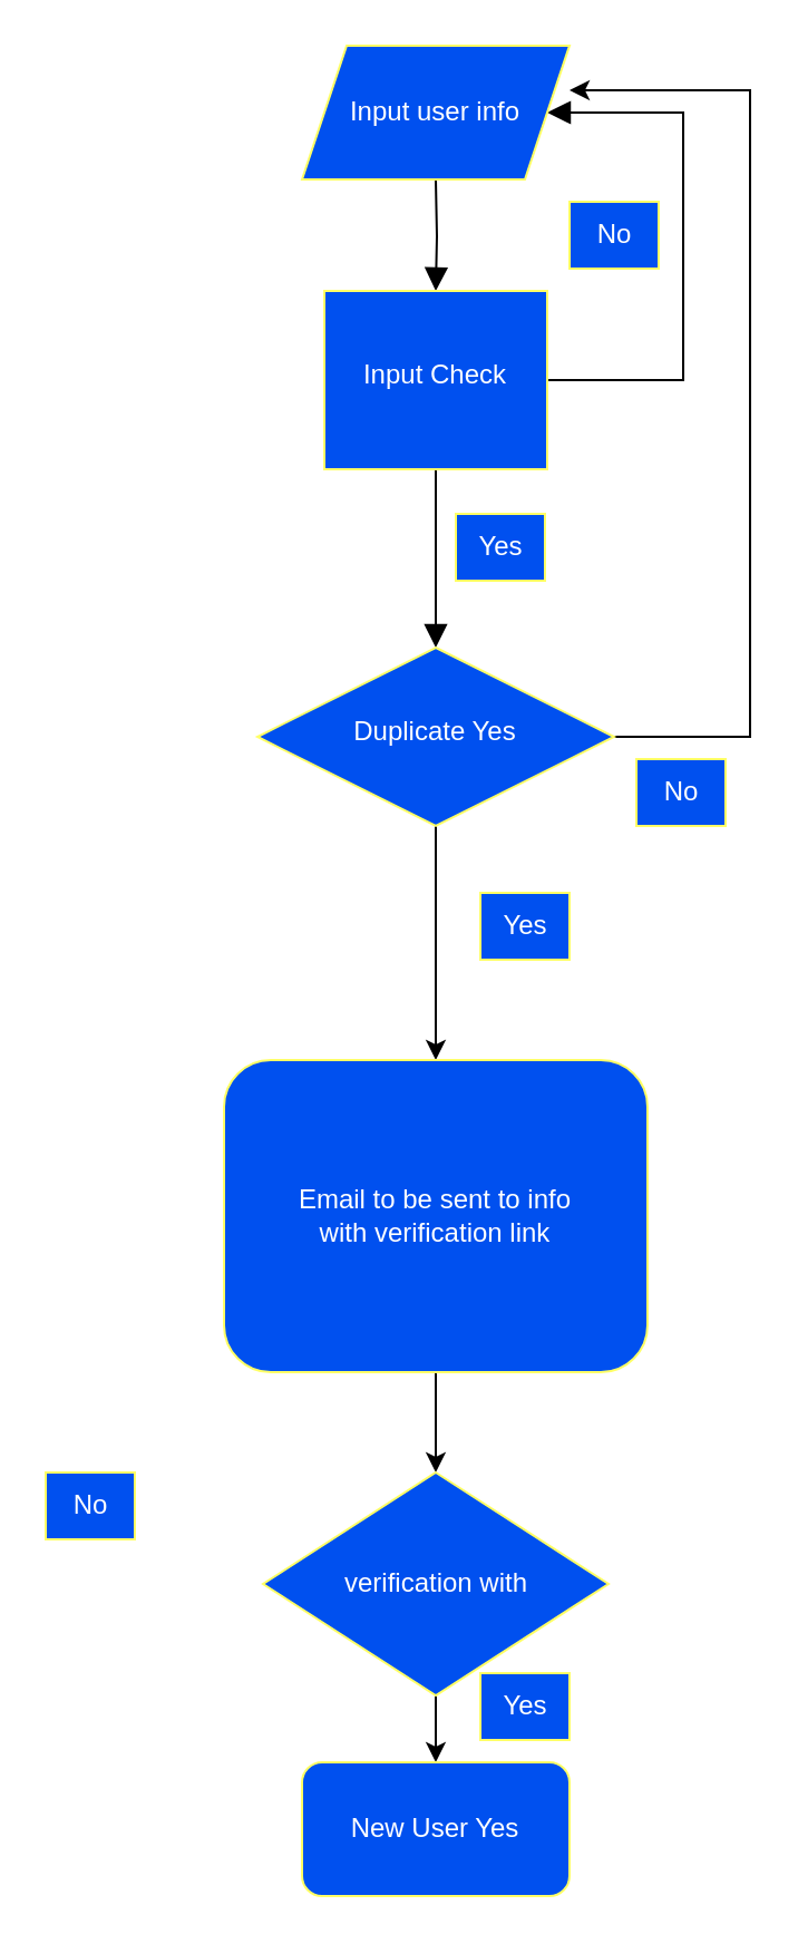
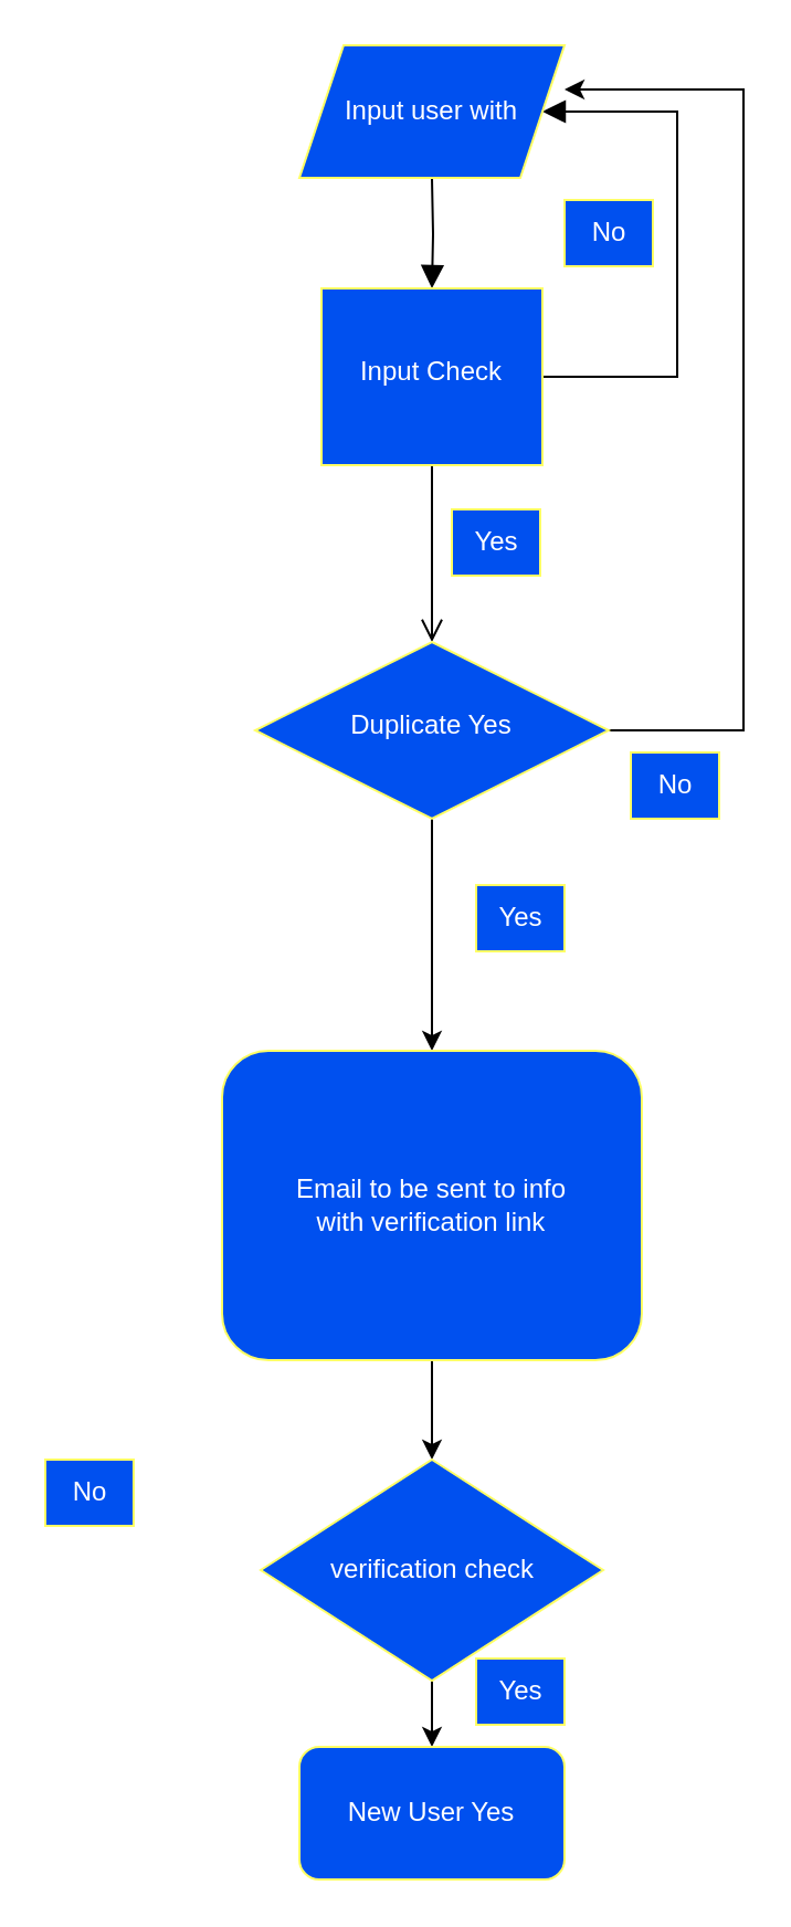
  <mxCell id="0" />
  <mxCell id="1" parent="0" />
  <mxCell id="2" value="" style="rounded=0;html=1;jettySize=auto;orthogonalLoop=1;fontSize=11;endArrow=block;endFill=1;endSize=8;strokeWidth=1;shadow=0;labelBackgroundColor=none;edgeStyle=orthogonalEdgeStyle;fillColor=#0050ef;strokeColor=#000000;" edge="1" parent="1" target="5"><mxGeometry relative="1" as="geometry"><mxPoint x="195" y="80" as="sourcePoint" /></mxGeometry></mxCell>
- <mxCell id="3" value="Yes" style="rounded=0;html=1;jettySize=auto;orthogonalLoop=1;fontSize=11;endArrow=block;endFill=1;endSize=8;strokeWidth=1;shadow=0;labelBackgroundColor=none;edgeStyle=orthogonalEdgeStyle;fillColor=#0050ef;strokeColor=#000000;" edge="1" parent="1" source="5" target="8"><mxGeometry y="20" relative="1" as="geometry"><mxPoint as="offset" /></mxGeometry></mxCell>
+ <mxCell id="3" value="Yes" style="rounded=0;html=1;jettySize=auto;orthogonalLoop=1;fontSize=11;endArrow=open;endFill=1;endSize=8;strokeWidth=1;shadow=0;labelBackgroundColor=none;edgeStyle=orthogonalEdgeStyle;fillColor=#0050ef;strokeColor=#000000;" edge="1" parent="1" source="5" target="8"><mxGeometry y="20" relative="1" as="geometry"><mxPoint as="offset" /></mxGeometry></mxCell>
  <mxCell id="4" value="" style="edgeStyle=orthogonalEdgeStyle;rounded=0;html=1;jettySize=auto;orthogonalLoop=1;fontSize=11;endArrow=block;endFill=1;endSize=8;strokeWidth=1;shadow=0;labelBackgroundColor=none;entryX=1;entryY=0.5;entryDx=0;entryDy=0;fillColor=#0050ef;strokeColor=#000000;" edge="1" parent="1" source="5" target="11"><mxGeometry y="26" relative="1" as="geometry"><mxPoint as="offset" /><mxPoint x="305" y="50" as="targetPoint" /><Array as="points"><mxPoint x="306" y="170" /><mxPoint x="306" y="50" /></Array></mxGeometry></mxCell>
  <mxCell id="5" value="Input Check" style="whiteSpace=wrap;html=1;shadow=0;fontFamily=Helvetica;fontSize=12;align=center;strokeWidth=1;spacing=6;spacingTop=-4;fillColor=#0050ef;fontColor=#ffffff;strokeColor=#FFFF66;rounded=0;" vertex="1" parent="1"><mxGeometry x="145" y="130" width="100" height="80" as="geometry" /></mxCell>
  <mxCell id="6" style="edgeStyle=orthogonalEdgeStyle;rounded=0;orthogonalLoop=1;jettySize=auto;html=1;entryX=0.5;entryY=0;entryDx=0;entryDy=0;fillColor=#0050ef;strokeColor=#000000;" edge="1" parent="1" source="8" target="10"><mxGeometry relative="1" as="geometry" /></mxCell>
  <mxCell id="7" style="edgeStyle=orthogonalEdgeStyle;rounded=0;orthogonalLoop=1;jettySize=auto;html=1;fillColor=#0050ef;strokeColor=#000000;" edge="1" parent="1" source="8"><mxGeometry relative="1" as="geometry"><mxPoint x="255" y="40" as="targetPoint" /><Array as="points"><mxPoint x="336" y="330" /></Array></mxGeometry></mxCell>
  <mxCell id="8" value="Duplicate Yes" style="rhombus;whiteSpace=wrap;html=1;shadow=0;fontFamily=Helvetica;fontSize=12;align=center;strokeWidth=1;spacing=6;spacingTop=-4;fillColor=#0050ef;fontColor=#ffffff;strokeColor=#FFFF66;" vertex="1" parent="1"><mxGeometry x="115" y="290" width="160" height="80" as="geometry" /></mxCell>
  <mxCell id="9" style="edgeStyle=orthogonalEdgeStyle;rounded=0;orthogonalLoop=1;jettySize=auto;html=1;entryX=0.5;entryY=0;entryDx=0;entryDy=0;fillColor=#0050ef;strokeColor=#000000;" edge="1" parent="1" source="10" target="15"><mxGeometry relative="1" as="geometry" /></mxCell>
  <mxCell id="10" value="Email to be sent to info &lt;br&gt;with verification link" style="rounded=1;whiteSpace=wrap;html=1;fontSize=12;glass=0;strokeWidth=1;shadow=0;fillColor=#0050ef;fontColor=#ffffff;strokeColor=#FFFF66;" vertex="1" parent="1"><mxGeometry x="100" y="475" width="190" height="140" as="geometry" /></mxCell>
- <mxCell id="11" value="Input user info" style="shape=parallelogram;perimeter=parallelogramPerimeter;whiteSpace=wrap;html=1;fixedSize=1;fillColor=#0050ef;fontColor=#ffffff;strokeColor=#FFFF66;" vertex="1" parent="1"><mxGeometry x="135" y="20" width="120" height="60" as="geometry" /></mxCell>
+ <mxCell id="11" value="Input user with" style="shape=parallelogram;perimeter=parallelogramPerimeter;whiteSpace=wrap;html=1;fixedSize=1;fillColor=#0050ef;fontColor=#ffffff;strokeColor=#FFFF66;" vertex="1" parent="1"><mxGeometry x="135" y="20" width="120" height="60" as="geometry" /></mxCell>
  <mxCell id="12" value="Yes" style="text;html=1;align=center;verticalAlign=middle;resizable=0;points=[];autosize=1;strokeColor=#FFFF66;fillColor=#0050ef;fontColor=#ffffff;" vertex="1" parent="1"><mxGeometry x="204" y="230" width="40" height="30" as="geometry" /></mxCell>
  <mxCell id="13" value="No&lt;br&gt;" style="text;html=1;align=center;verticalAlign=middle;resizable=0;points=[];autosize=1;strokeColor=#FFFF66;fillColor=#0050ef;fontColor=#ffffff;" vertex="1" parent="1"><mxGeometry x="285" y="340" width="40" height="30" as="geometry" /></mxCell>
  <mxCell id="14" style="edgeStyle=orthogonalEdgeStyle;rounded=0;orthogonalLoop=1;jettySize=auto;html=1;fillColor=#0050ef;strokeColor=#000000;" edge="1" parent="1" source="15"><mxGeometry relative="1" as="geometry"><mxPoint x="195" y="790" as="targetPoint" /></mxGeometry></mxCell>
- <mxCell id="15" value="verification with" style="rhombus;whiteSpace=wrap;html=1;fillColor=#0050ef;fontColor=#ffffff;strokeColor=#FFFF66;" vertex="1" parent="1"><mxGeometry x="117.5" y="660" width="155" height="100" as="geometry" /></mxCell>
+ <mxCell id="15" value="verification check" style="rhombus;whiteSpace=wrap;html=1;fillColor=#0050ef;fontColor=#ffffff;strokeColor=#FFFF66;" vertex="1" parent="1"><mxGeometry x="117.5" y="660" width="155" height="100" as="geometry" /></mxCell>
  <mxCell id="16" value="New User Yes" style="rounded=1;whiteSpace=wrap;html=1;fillColor=#0050ef;fontColor=#ffffff;strokeColor=#FFFF66;" vertex="1" parent="1"><mxGeometry x="135" y="790" width="120" height="60" as="geometry" /></mxCell>
  <mxCell id="17" value="NO" style="text;html=1;align=center;verticalAlign=middle;resizable=0;points=[];autosize=1;strokeColor=none;fillColor=none;" vertex="1" parent="1"><mxGeometry x="20" y="660" width="40" height="30" as="geometry" /></mxCell>
  <mxCell id="18" value="Yes" style="text;html=1;align=center;verticalAlign=middle;resizable=0;points=[];autosize=1;strokeColor=#FFFF66;fillColor=#0050ef;fontColor=#ffffff;" vertex="1" parent="1"><mxGeometry x="215" y="400" width="40" height="30" as="geometry" /></mxCell>
  <mxCell id="19" value="No&lt;br&gt;" style="text;html=1;align=center;verticalAlign=middle;resizable=0;points=[];autosize=1;strokeColor=#FFFF66;fillColor=#0050ef;fontColor=#ffffff;" vertex="1" parent="1"><mxGeometry x="255" y="90" width="40" height="30" as="geometry" /></mxCell>
  <mxCell id="20" value="No&lt;br&gt;" style="text;html=1;align=center;verticalAlign=middle;resizable=0;points=[];autosize=1;strokeColor=#FFFF66;fillColor=#0050ef;fontColor=#ffffff;" vertex="1" parent="1"><mxGeometry x="20" y="660" width="40" height="30" as="geometry" /></mxCell>
  <mxCell id="21" value="Yes" style="text;html=1;align=center;verticalAlign=middle;resizable=0;points=[];autosize=1;strokeColor=#FFFF66;fillColor=#0050ef;fontColor=#ffffff;" vertex="1" parent="1"><mxGeometry x="215" y="750" width="40" height="30" as="geometry" /></mxCell>
